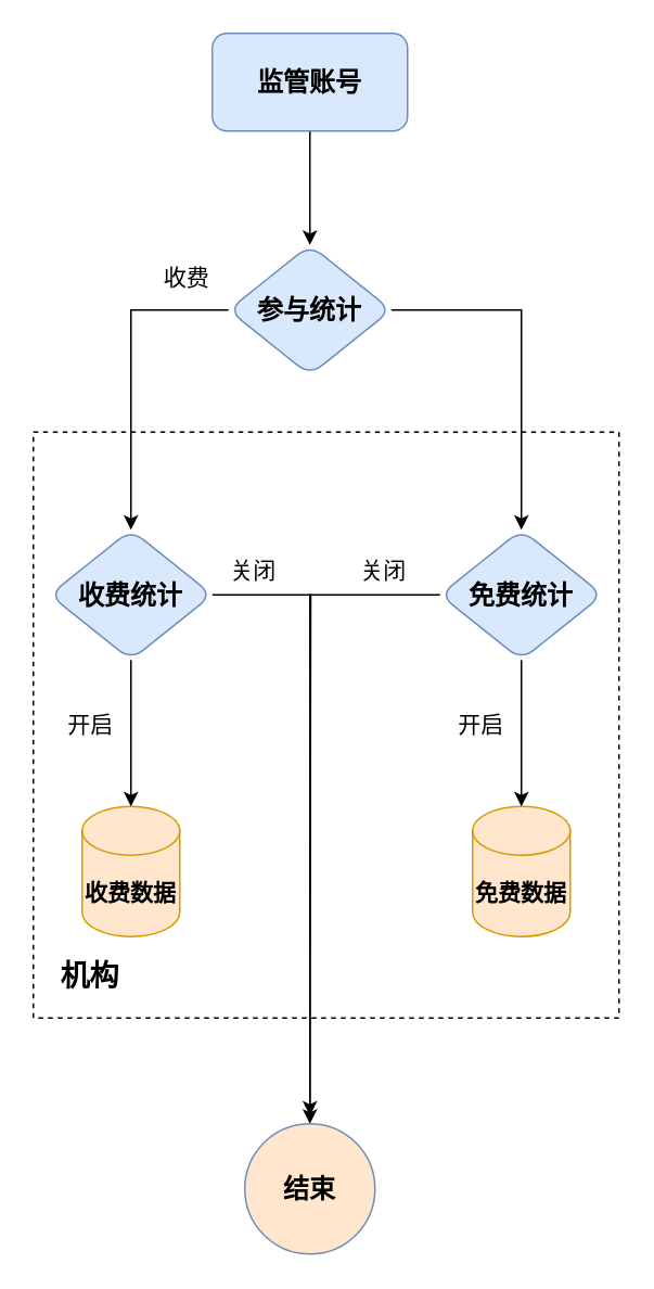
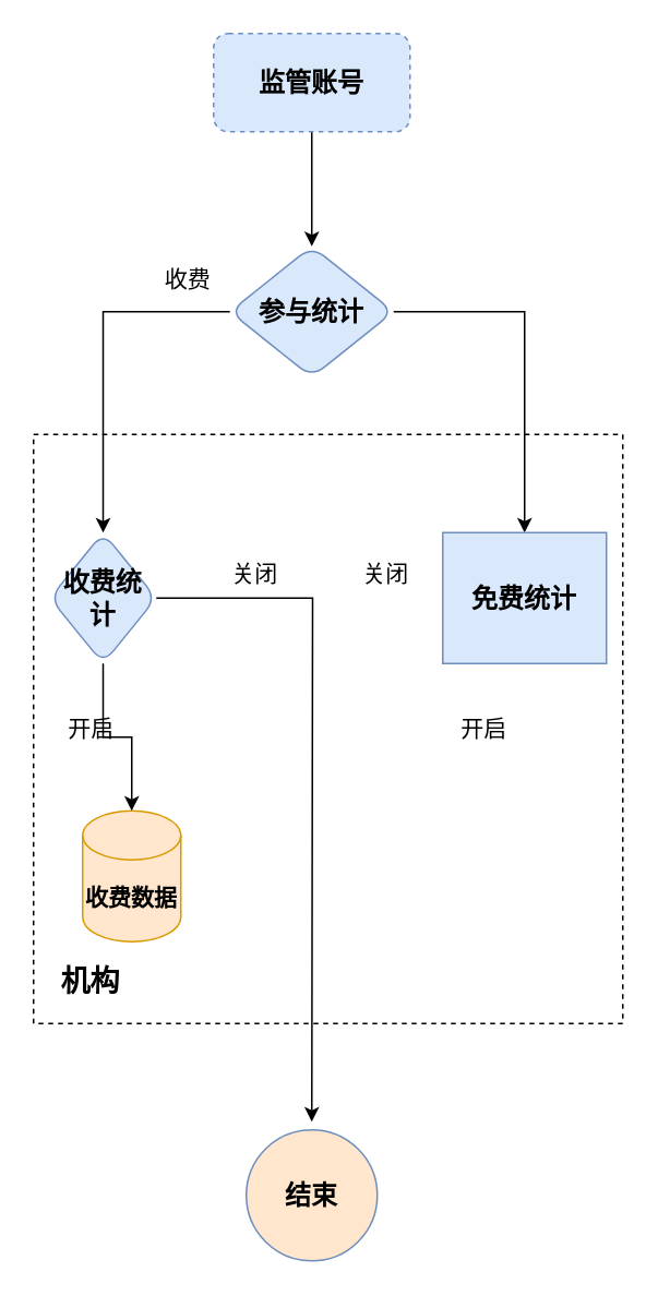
  <mxCell id="0" />
  <mxCell id="1" parent="0" />
  <mxCell id="2" value="" style="whiteSpace=wrap;html=1;aspect=fixed;fillColor=none;dashed=1;" vertex="1" parent="1"><mxGeometry x="20" y="265" width="360" height="360" as="geometry" /></mxCell>
  <mxCell id="3" value="" style="edgeStyle=orthogonalEdgeStyle;rounded=0;orthogonalLoop=1;jettySize=auto;html=1;" edge="1" parent="1" source="4"><mxGeometry relative="1" as="geometry"><mxPoint x="190" y="150" as="targetPoint" /></mxGeometry></mxCell>
- <mxCell id="4" value="监管账号" style="rounded=1;whiteSpace=wrap;html=1;fontSize=16;fontStyle=1;fillColor=#dae8fc;strokeColor=#6c8ebf;" vertex="1" parent="1"><mxGeometry x="130" y="20" width="120" height="60" as="geometry" /></mxCell>
+ <mxCell id="4" value="监管账号" style="rounded=1;whiteSpace=wrap;html=1;fontSize=16;fontStyle=1;fillColor=#dae8fc;strokeColor=#6c8ebf;dashed=1;" vertex="1" parent="1"><mxGeometry x="130" y="20" width="120" height="60" as="geometry" /></mxCell>
  <mxCell id="5" value="收费数据" style="shape=cylinder3;whiteSpace=wrap;html=1;boundedLbl=1;backgroundOutline=1;size=15;fillColor=#ffe6cc;strokeColor=#d79b00;fontSize=14;fontStyle=1" vertex="1" parent="1"><mxGeometry x="50" y="495" width="60" height="80" as="geometry" /></mxCell>
- <mxCell id="6" value="免费数据" style="shape=cylinder3;whiteSpace=wrap;html=1;boundedLbl=1;backgroundOutline=1;size=15;fillColor=#ffe6cc;strokeColor=#d79b00;fontSize=14;fontStyle=1" vertex="1" parent="1"><mxGeometry x="290" y="495" width="60" height="80" as="geometry" /></mxCell>
  <mxCell id="7" style="edgeStyle=orthogonalEdgeStyle;rounded=0;orthogonalLoop=1;jettySize=auto;html=1;" edge="1" parent="1" source="9" target="14"><mxGeometry relative="1" as="geometry" /></mxCell>
  <mxCell id="8" style="edgeStyle=orthogonalEdgeStyle;rounded=0;orthogonalLoop=1;jettySize=auto;html=1;" edge="1" parent="1" source="9" target="11"><mxGeometry relative="1" as="geometry" /></mxCell>
  <mxCell id="9" value="参与统计" style="rhombus;whiteSpace=wrap;html=1;fontSize=16;fillColor=#dae8fc;strokeColor=#6c8ebf;rounded=1;fontStyle=1;" vertex="1" parent="1"><mxGeometry x="140" y="150" width="100" height="80" as="geometry" /></mxCell>
  <mxCell id="10" style="edgeStyle=orthogonalEdgeStyle;rounded=0;orthogonalLoop=1;jettySize=auto;html=1;" edge="1" parent="1" source="11"><mxGeometry relative="1" as="geometry"><mxPoint x="190" y="685" as="targetPoint" /></mxGeometry></mxCell>
- <mxCell id="11" value="收费统计" style="rhombus;whiteSpace=wrap;html=1;fontSize=16;fillColor=#dae8fc;strokeColor=#6c8ebf;rounded=1;fontStyle=1;" vertex="1" parent="1"><mxGeometry x="30" y="325" width="100" height="80" as="geometry" /></mxCell>
+ <mxCell id="11" value="收费统计" style="rhombus;whiteSpace=wrap;html=1;fontSize=16;fillColor=#dae8fc;strokeColor=#6c8ebf;rounded=1;fontStyle=1;" vertex="1" parent="1"><mxGeometry x="30" y="325" width="65" height="80" as="geometry" /></mxCell>
  <mxCell id="12" style="edgeStyle=orthogonalEdgeStyle;rounded=0;orthogonalLoop=1;jettySize=auto;html=1;entryX=0.5;entryY=0;entryDx=0;entryDy=0;entryPerimeter=0;" edge="1" parent="1" source="11" target="5"><mxGeometry relative="1" as="geometry" /></mxCell>
- <mxCell id="13" value="" style="edgeStyle=orthogonalEdgeStyle;rounded=0;orthogonalLoop=1;jettySize=auto;html=1;" edge="1" parent="1" source="14" target="20"><mxGeometry relative="1" as="geometry" /></mxCell>
- <mxCell id="14" value="免费统计" style="rhombus;whiteSpace=wrap;html=1;fontSize=16;fillColor=#dae8fc;strokeColor=#6c8ebf;rounded=1;fontStyle=1;" vertex="1" parent="1"><mxGeometry x="270" y="325" width="100" height="80" as="geometry" /></mxCell>
+ <mxCell id="14" value="免费统计" style="whiteSpace=wrap;html=1;fontSize=16;fillColor=#dae8fc;strokeColor=#6c8ebf;fontStyle=1;rounded=0;" vertex="1" parent="1"><mxGeometry x="270" y="325" width="100" height="80" as="geometry" /></mxCell>
  <mxCell id="15" value="收费" style="text;html=1;align=center;verticalAlign=middle;resizable=0;points=[];autosize=1;strokeColor=none;fillColor=none;fontSize=14;" vertex="1" parent="1"><mxGeometry x="89" y="155" width="50" height="30" as="geometry" /></mxCell>
- <mxCell id="16" style="edgeStyle=orthogonalEdgeStyle;rounded=0;orthogonalLoop=1;jettySize=auto;html=1;entryX=0.5;entryY=0;entryDx=0;entryDy=0;entryPerimeter=0;" edge="1" parent="1" source="14" target="6"><mxGeometry relative="1" as="geometry" /></mxCell>
  <mxCell id="17" value="机构" style="text;html=1;align=center;verticalAlign=middle;whiteSpace=wrap;rounded=0;fontSize=18;fontStyle=1" vertex="1" parent="1"><mxGeometry x="25" y="585" width="60" height="30" as="geometry" /></mxCell>
  <mxCell id="18" value="开启" style="text;html=1;align=center;verticalAlign=middle;resizable=0;points=[];autosize=1;strokeColor=none;fillColor=none;fontSize=14;" vertex="1" parent="1"><mxGeometry x="270" y="430" width="50" height="30" as="geometry" /></mxCell>
  <mxCell id="19" value="开启" style="text;html=1;align=center;verticalAlign=middle;resizable=0;points=[];autosize=1;strokeColor=none;fillColor=none;fontSize=14;" vertex="1" parent="1"><mxGeometry x="30" y="430" width="50" height="30" as="geometry" /></mxCell>
  <mxCell id="20" value="结束" style="ellipse;whiteSpace=wrap;html=1;fontSize=16;fillColor=#ffe6cc;strokeColor=#6c8ebf;rounded=1;fontStyle=1;" vertex="1" parent="1"><mxGeometry x="150" y="690" width="80" height="80" as="geometry" /></mxCell>
  <mxCell id="21" value="关闭" style="text;html=1;align=center;verticalAlign=middle;resizable=0;points=[];autosize=1;strokeColor=none;fillColor=none;fontSize=14;" vertex="1" parent="1"><mxGeometry x="210" y="335" width="50" height="30" as="geometry" /></mxCell>
  <mxCell id="22" value="关闭" style="text;html=1;align=center;verticalAlign=middle;resizable=0;points=[];autosize=1;strokeColor=none;fillColor=none;fontSize=14;" vertex="1" parent="1"><mxGeometry x="130" y="335" width="50" height="30" as="geometry" /></mxCell>
